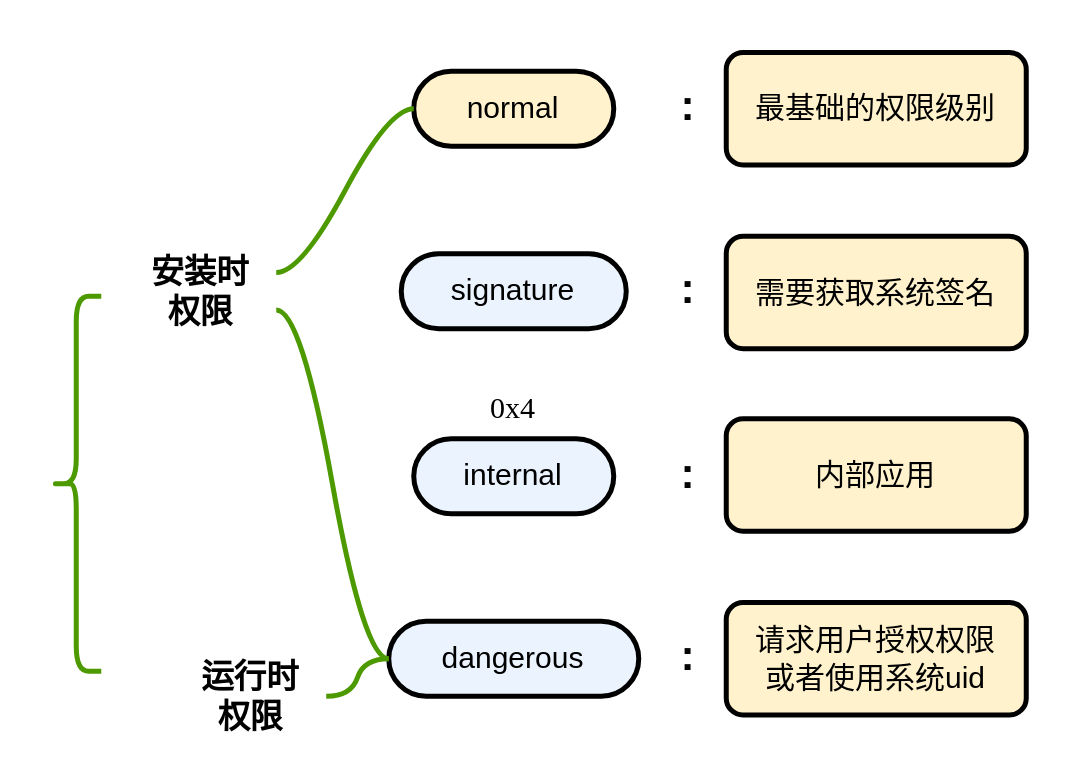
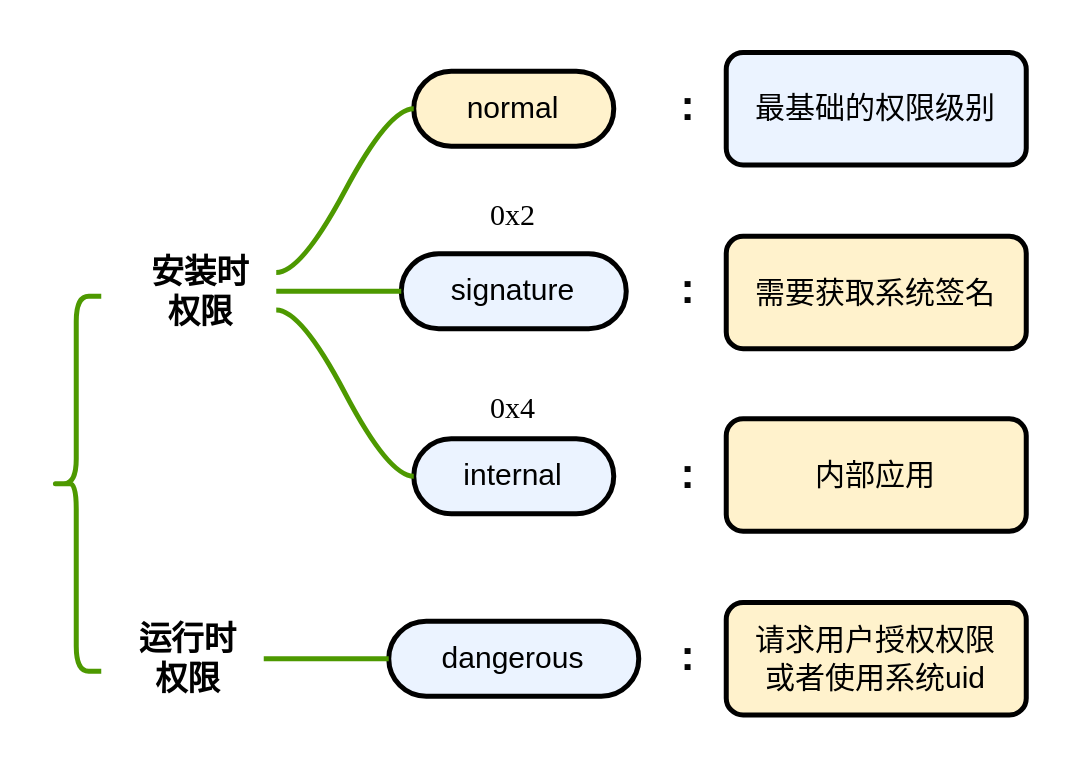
  <mxCell id="0" />
  <mxCell id="1" parent="0" />
  <mxCell id="2" value="" style="shape=curlyBracket;whiteSpace=wrap;html=1;rounded=1;labelPosition=left;verticalLabelPosition=middle;align=right;verticalAlign=middle;strokeWidth=2;strokeColor=light-dark(#4D9900,#EDEDED);" parent="1" vertex="1"><mxGeometry x="20" y="118" width="20" height="150" as="geometry" /></mxCell>
  <mxCell id="3" value="安装时&lt;div&gt;权限&lt;/div&gt;" style="text;html=1;align=center;verticalAlign=middle;whiteSpace=wrap;rounded=0;fontSize=13;fontStyle=1" parent="1" vertex="1"><mxGeometry x="50" y="101" width="60" height="30" as="geometry" /></mxCell>
- <mxCell id="4" value="运行时&lt;div&gt;权限&lt;/div&gt;" style="text;html=1;align=center;verticalAlign=middle;whiteSpace=wrap;rounded=0;fontSize=13;fontStyle=1" parent="1" vertex="1"><mxGeometry x="70" y="263" width="60" height="30" as="geometry" /></mxCell>
+ <mxCell id="4" value="运行时&lt;div&gt;权限&lt;/div&gt;" style="text;html=1;align=center;verticalAlign=middle;whiteSpace=wrap;rounded=0;fontSize=13;fontStyle=1" parent="1" vertex="1"><mxGeometry x="45" y="248" width="60" height="30" as="geometry" /></mxCell>
  <mxCell id="5" value="normal" style="whiteSpace=wrap;html=1;rounded=1;arcSize=50;align=center;verticalAlign=middle;strokeWidth=2;autosize=1;spacing=4;treeFolding=1;treeMoving=1;newEdgeStyle={&quot;edgeStyle&quot;:&quot;entityRelationEdgeStyle&quot;,&quot;startArrow&quot;:&quot;none&quot;,&quot;endArrow&quot;:&quot;none&quot;,&quot;segment&quot;:10,&quot;curved&quot;:1,&quot;sourcePerimeterSpacing&quot;:0,&quot;targetPerimeterSpacing&quot;:0};fillColor=#fff2cc;strokeColor=#000000;" parent="1" vertex="1"><mxGeometry x="165" y="28" width="80" height="30" as="geometry" /></mxCell>
  <mxCell id="6" value="" style="edgeStyle=entityRelationEdgeStyle;startArrow=none;endArrow=none;segment=10;curved=1;sourcePerimeterSpacing=0;targetPerimeterSpacing=0;exitX=1;exitY=0.25;exitDx=0;exitDy=0;strokeWidth=2;strokeColor=light-dark(#4D9900,#EDEDED);" parent="1" source="3" target="5" edge="1"><mxGeometry relative="1" as="geometry"><mxPoint x="70" y="398" as="sourcePoint" /></mxGeometry></mxCell>
  <mxCell id="7" value="signature" style="whiteSpace=wrap;html=1;rounded=1;arcSize=50;align=center;verticalAlign=middle;strokeWidth=2;autosize=1;spacing=4;treeFolding=1;treeMoving=1;newEdgeStyle={&quot;edgeStyle&quot;:&quot;entityRelationEdgeStyle&quot;,&quot;startArrow&quot;:&quot;none&quot;,&quot;endArrow&quot;:&quot;none&quot;,&quot;segment&quot;:10,&quot;curved&quot;:1,&quot;sourcePerimeterSpacing&quot;:0,&quot;targetPerimeterSpacing&quot;:0};fillColor=#EBF3FF;strokeColor=#000000;" parent="1" vertex="1"><mxGeometry x="160" y="101" width="90" height="30" as="geometry" /></mxCell>
+ <mxCell id="8" value="" style="edgeStyle=entityRelationEdgeStyle;startArrow=none;endArrow=none;segment=10;curved=1;sourcePerimeterSpacing=0;targetPerimeterSpacing=0;exitX=1;exitY=0.5;exitDx=0;exitDy=0;entryX=0;entryY=0.5;entryDx=0;entryDy=0;strokeWidth=2;strokeColor=light-dark(#4D9900,#EDEDED);" parent="1" source="3" target="7" edge="1"><mxGeometry relative="1" as="geometry"><mxPoint x="120" y="106" as="sourcePoint" /><mxPoint x="150" y="53" as="targetPoint" /></mxGeometry></mxCell>
  <mxCell id="9" value="dangerous" style="whiteSpace=wrap;html=1;rounded=1;arcSize=50;align=center;verticalAlign=middle;strokeWidth=2;autosize=1;spacing=4;treeFolding=1;treeMoving=1;newEdgeStyle={&quot;edgeStyle&quot;:&quot;entityRelationEdgeStyle&quot;,&quot;startArrow&quot;:&quot;none&quot;,&quot;endArrow&quot;:&quot;none&quot;,&quot;segment&quot;:10,&quot;curved&quot;:1,&quot;sourcePerimeterSpacing&quot;:0,&quot;targetPerimeterSpacing&quot;:0};fillColor=#EBF3FF;strokeColor=#000000;" parent="1" vertex="1"><mxGeometry x="155" y="248" width="100" height="30" as="geometry" /></mxCell>
  <mxCell id="10" value="" style="edgeStyle=entityRelationEdgeStyle;startArrow=none;endArrow=none;segment=10;curved=1;sourcePerimeterSpacing=0;targetPerimeterSpacing=0;exitX=1;exitY=0.5;exitDx=0;exitDy=0;entryX=0;entryY=0.5;entryDx=0;entryDy=0;strokeWidth=2;strokeColor=light-dark(#4D9900,#EDEDED);" parent="1" source="4" target="9" edge="1"><mxGeometry relative="1" as="geometry"><mxPoint x="115" y="63" as="sourcePoint" /><mxPoint x="140" y="63" as="targetPoint" /></mxGeometry></mxCell>
- <mxCell id="11" value="最基础的权限级别" style="rounded=1;whiteSpace=wrap;html=1;fillColor=#fff2cc;strokeColor=#000000;strokeWidth=2;" parent="1" vertex="1"><mxGeometry x="290" y="20.5" width="120" height="45" as="geometry" /></mxCell>
+ <mxCell id="11" value="最基础的权限级别" style="rounded=1;whiteSpace=wrap;html=1;fillColor=#ebf3ff;strokeColor=#000000;strokeWidth=2;" parent="1" vertex="1"><mxGeometry x="290" y="20.5" width="120" height="45" as="geometry" /></mxCell>
  <mxCell id="12" value="需要获取系统签名" style="rounded=1;whiteSpace=wrap;html=1;fillColor=#fff2cc;strokeColor=#000000;strokeWidth=2;" parent="1" vertex="1"><mxGeometry x="290" y="94" width="120" height="45" as="geometry" /></mxCell>
  <mxCell id="13" value="请求用户授权权限&lt;div&gt;或者使用系统uid&lt;/div&gt;" style="rounded=1;whiteSpace=wrap;html=1;fillColor=#fff2cc;strokeColor=#000000;strokeWidth=2;" parent="1" vertex="1"><mxGeometry x="290" y="240.5" width="120" height="45" as="geometry" /></mxCell>
  <mxCell id="14" value=":" style="text;html=1;align=center;verticalAlign=middle;whiteSpace=wrap;rounded=0;fontStyle=1;fontSize=17;fontColor=light-dark(#050505, #589916);" parent="1" vertex="1"><mxGeometry x="245" y="28" width="60" height="30" as="geometry" /></mxCell>
  <mxCell id="15" value=":" style="text;html=1;align=center;verticalAlign=middle;whiteSpace=wrap;rounded=0;fontStyle=1;fontSize=17;fontColor=light-dark(#050505, #589916);" parent="1" vertex="1"><mxGeometry x="245" y="101" width="60" height="30" as="geometry" /></mxCell>
  <mxCell id="16" value=":" style="text;html=1;align=center;verticalAlign=middle;whiteSpace=wrap;rounded=0;fontStyle=1;fontSize=17;fontColor=light-dark(#050505, #589916);" parent="1" vertex="1"><mxGeometry x="245" y="248" width="60" height="30" as="geometry" /></mxCell>
  <mxCell id="17" value="internal" style="whiteSpace=wrap;html=1;rounded=1;arcSize=50;align=center;verticalAlign=middle;strokeWidth=2;autosize=1;spacing=4;treeFolding=1;treeMoving=1;newEdgeStyle={&quot;edgeStyle&quot;:&quot;entityRelationEdgeStyle&quot;,&quot;startArrow&quot;:&quot;none&quot;,&quot;endArrow&quot;:&quot;none&quot;,&quot;segment&quot;:10,&quot;curved&quot;:1,&quot;sourcePerimeterSpacing&quot;:0,&quot;targetPerimeterSpacing&quot;:0};fillColor=#EBF3FF;strokeColor=#000000;" vertex="1" parent="1"><mxGeometry x="165" y="175" width="80" height="30" as="geometry" /></mxCell>
- <mxCell id="18" value="" style="edgeStyle=entityRelationEdgeStyle;startArrow=none;endArrow=none;segment=10;curved=1;sourcePerimeterSpacing=0;targetPerimeterSpacing=0;exitX=1;exitY=0.75;exitDx=0;exitDy=0;strokeWidth=2;strokeColor=light-dark(#4D9900,#EDEDED);" edge="1" parent="1" source="3" target="9"><mxGeometry relative="1" as="geometry"><mxPoint x="120" y="113" as="sourcePoint" /><mxPoint x="170" y="113" as="targetPoint" /></mxGeometry></mxCell>
+ <mxCell id="18" value="" style="edgeStyle=entityRelationEdgeStyle;startArrow=none;endArrow=none;segment=10;curved=1;sourcePerimeterSpacing=0;targetPerimeterSpacing=0;exitX=1;exitY=0.75;exitDx=0;exitDy=0;entryX=0;entryY=0.5;entryDx=0;entryDy=0;strokeWidth=2;strokeColor=light-dark(#4D9900,#EDEDED);" edge="1" parent="1" source="3" target="17"><mxGeometry relative="1" as="geometry"><mxPoint x="120" y="113" as="sourcePoint" /><mxPoint x="170" y="113" as="targetPoint" /></mxGeometry></mxCell>
  <mxCell id="19" value=":" style="text;html=1;align=center;verticalAlign=middle;whiteSpace=wrap;rounded=0;fontStyle=1;fontSize=17;fontColor=light-dark(#050505, #589916);" vertex="1" parent="1"><mxGeometry x="245" y="175" width="60" height="30" as="geometry" /></mxCell>
  <mxCell id="20" value="内部应用" style="rounded=1;whiteSpace=wrap;html=1;fillColor=#fff2cc;strokeColor=#000000;strokeWidth=2;" vertex="1" parent="1"><mxGeometry x="290" y="167" width="120" height="45" as="geometry" /></mxCell>
+ <mxCell id="21" value="0x2" style="text;html=1;align=center;verticalAlign=middle;whiteSpace=wrap;rounded=0;fontFamily=Lucida Console;" vertex="1" parent="1"><mxGeometry x="175" y="71" width="60" height="30" as="geometry" /></mxCell>
  <mxCell id="22" value="0x4" style="text;html=1;align=center;verticalAlign=middle;whiteSpace=wrap;rounded=0;fontFamily=Lucida Console;" vertex="1" parent="1"><mxGeometry x="175" y="148" width="60" height="30" as="geometry" /></mxCell>
